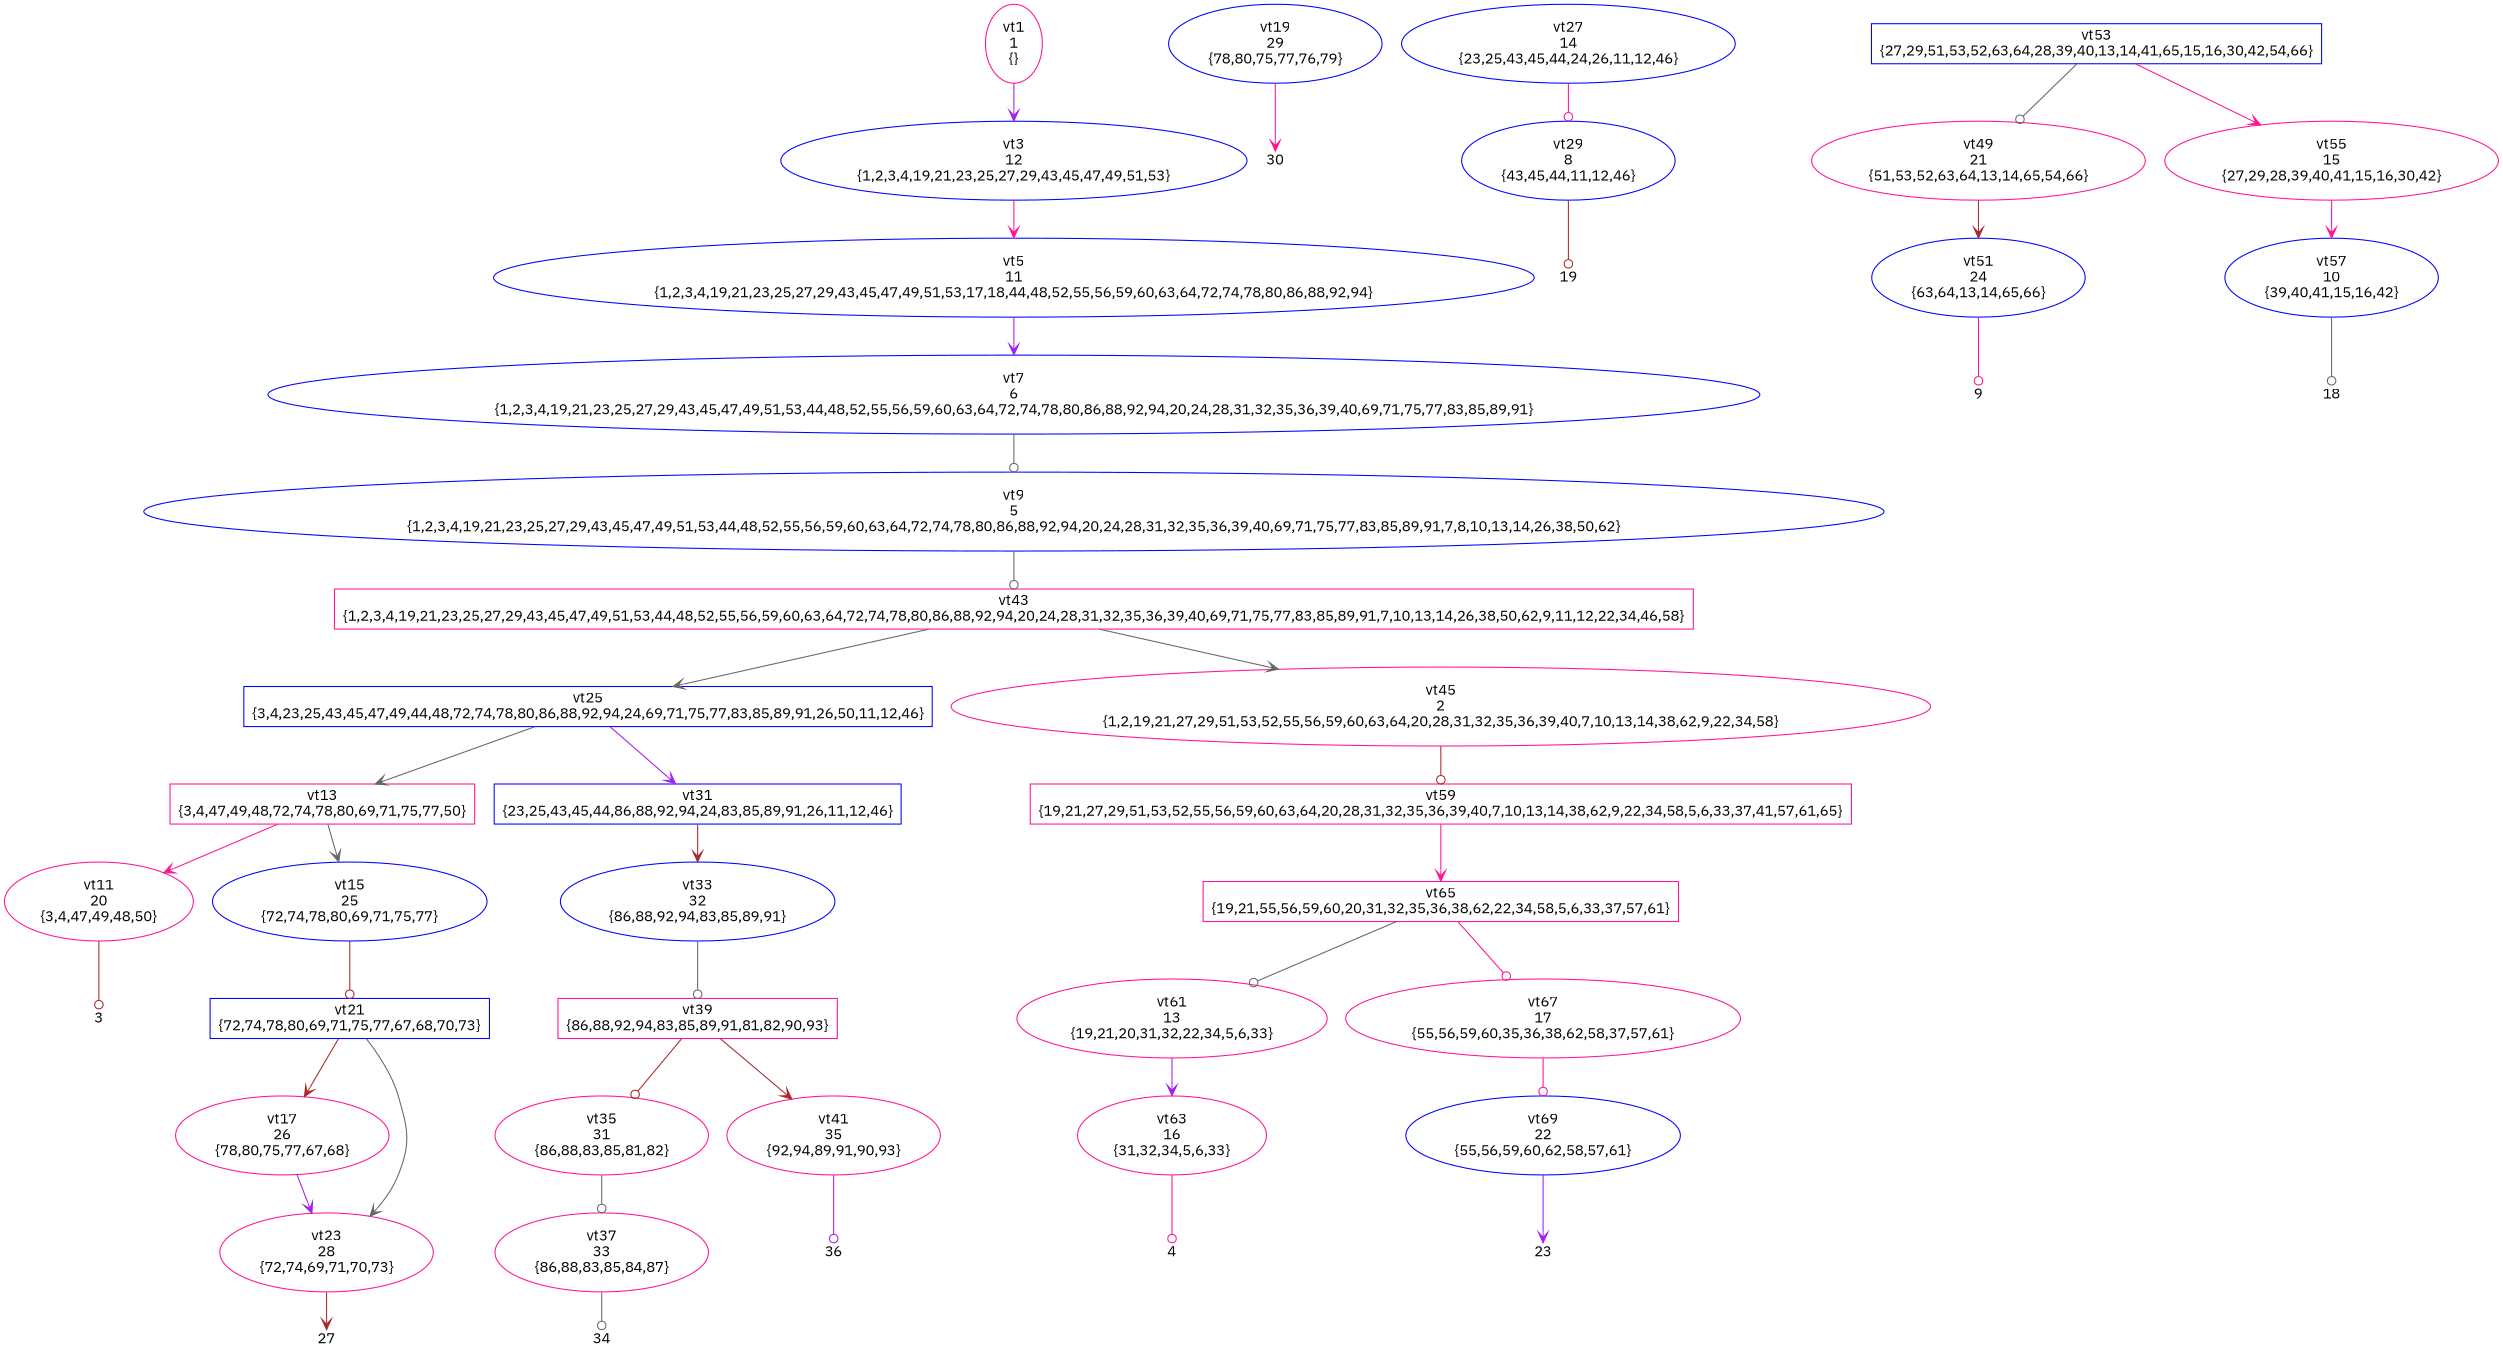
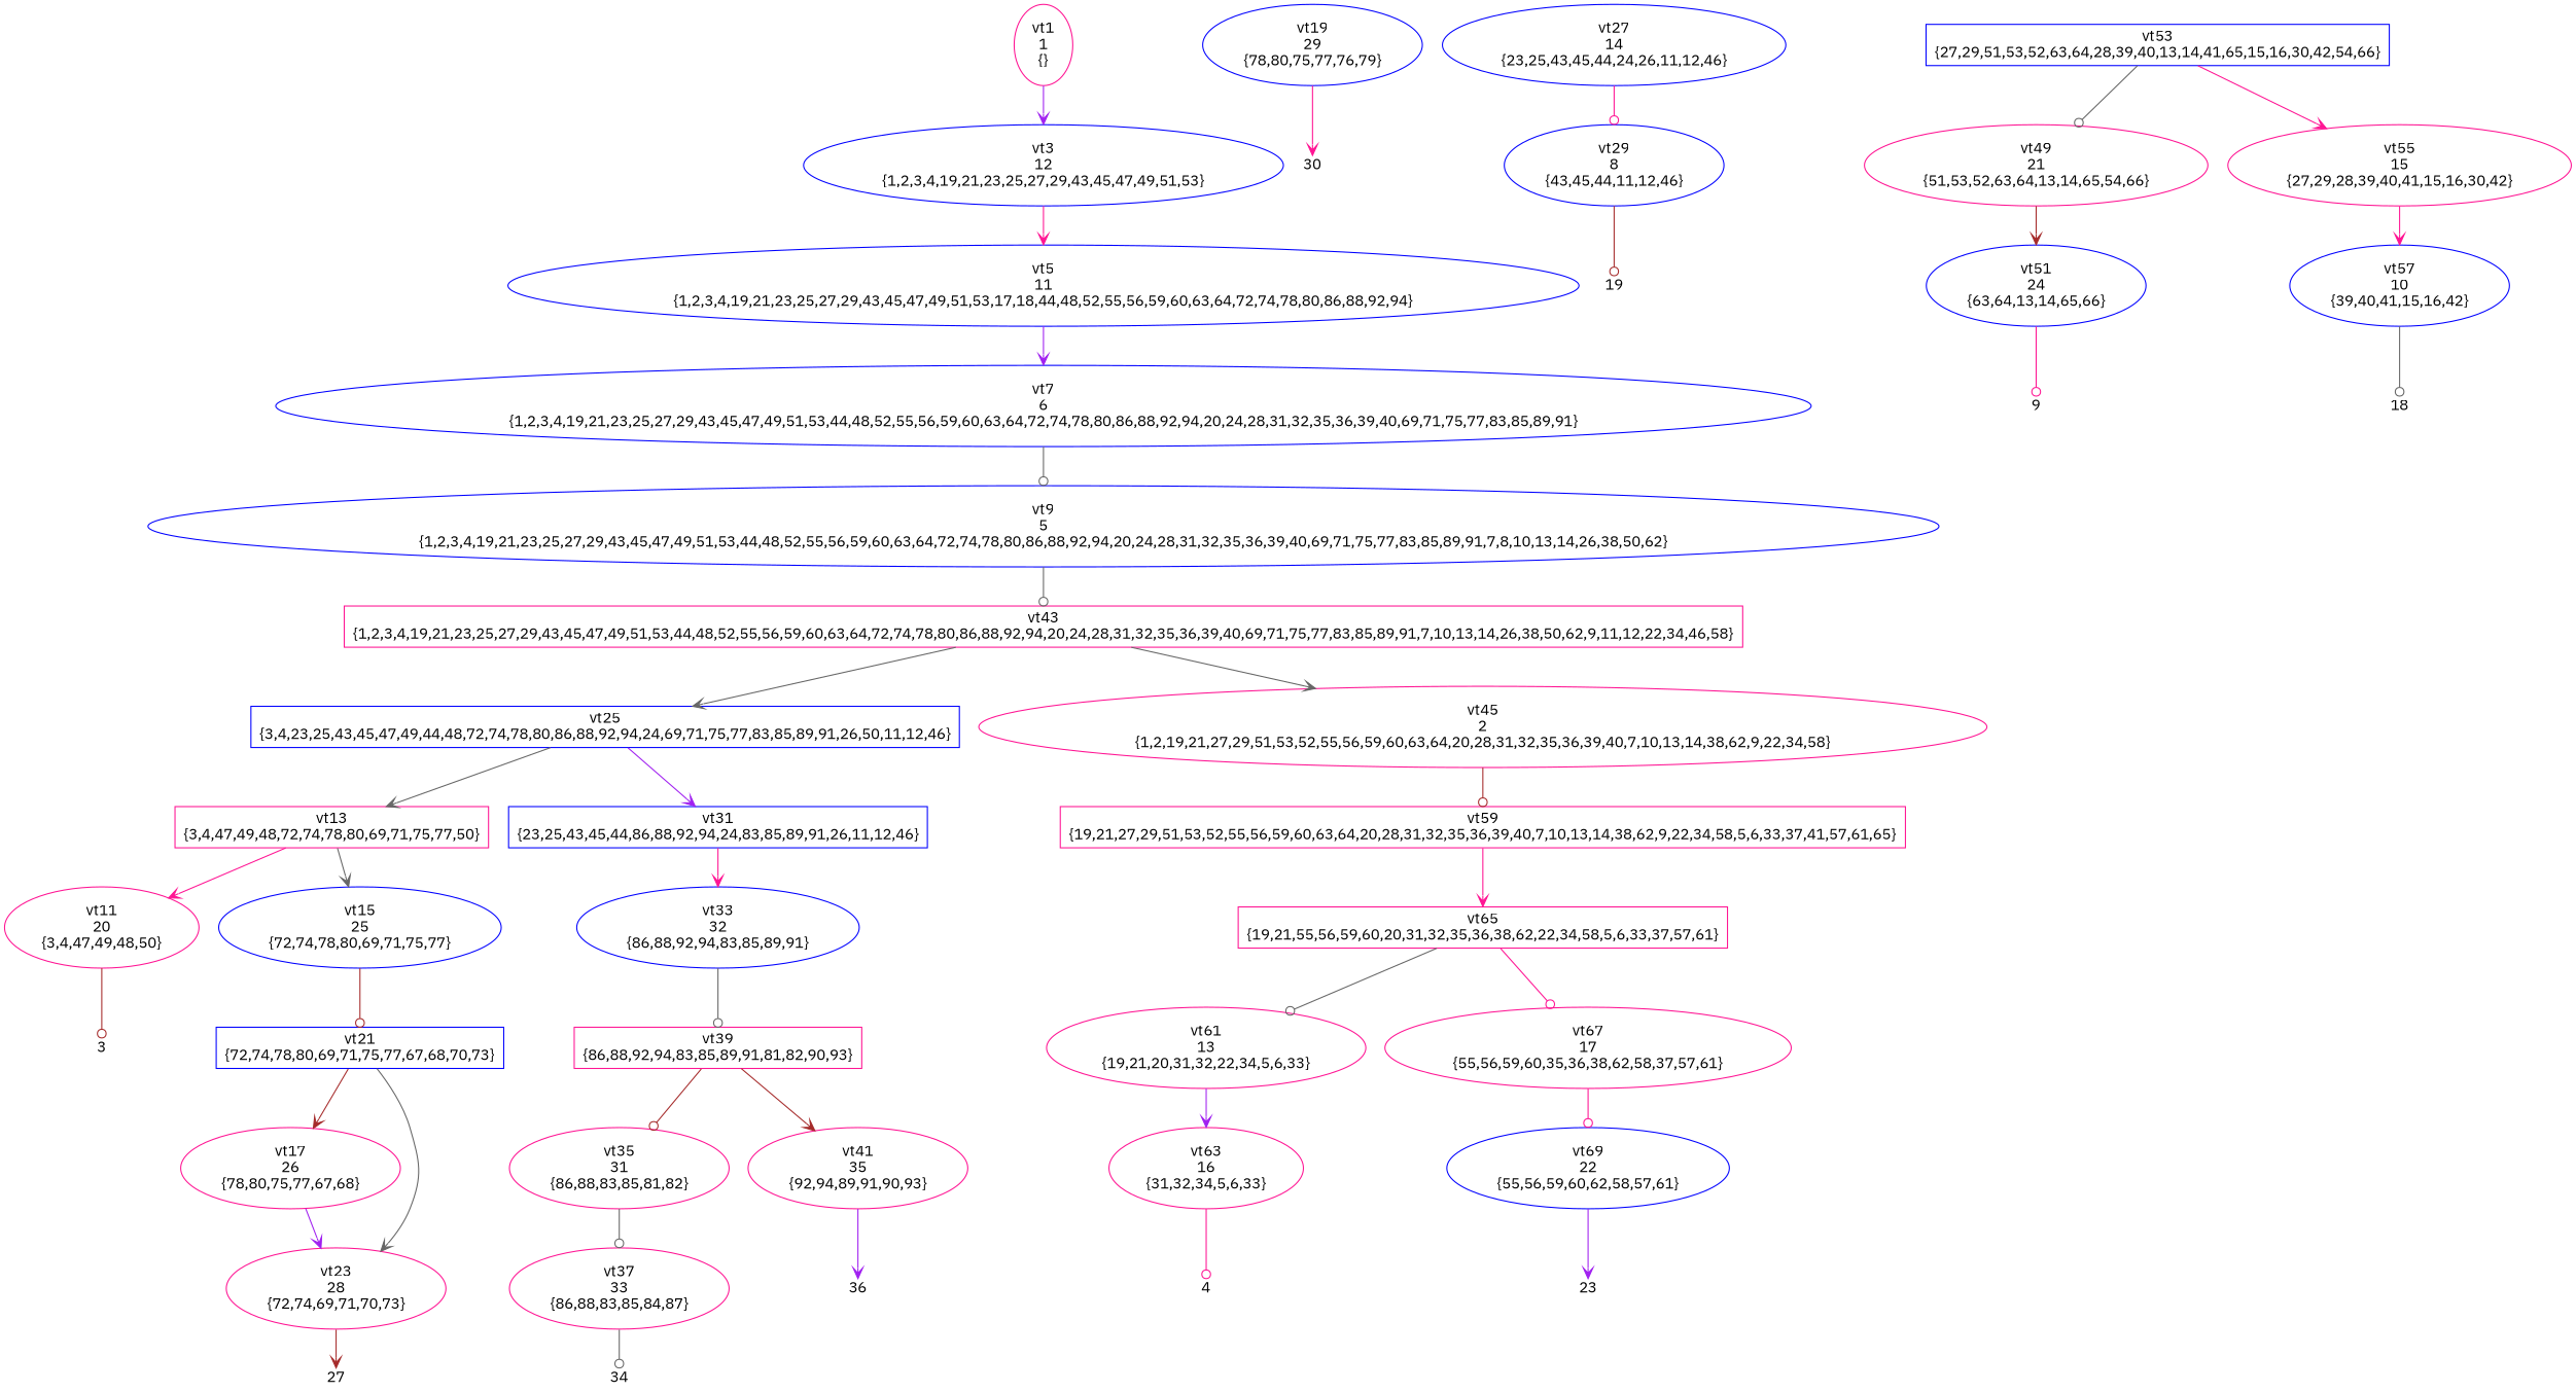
  digraph {
    fontname="IBM Plex Sans"
    node [color=deeppink fontname="IBM Plex Sans" shape=ellipse]
    edge [arrowhead=vee color=gray40 fontname="IBM Plex Sans"]
    n1 [label="vt1\n1\n{}"]
    n2 [color=blue label="vt3\n12\n{1,2,3,4,19,21,23,25,27,29,43,45,47,49,51,53}"]
    n3 [color=blue label="vt5\n11\n{1,2,3,4,19,21,23,25,27,29,43,45,47,49,51,53,17,18,44,48,52,55,56,59,60,63,64,72,74,78,80,86,88,92,94}"]
    n4 [color=blue label="vt7\n6\n{1,2,3,4,19,21,23,25,27,29,43,45,47,49,51,53,44,48,52,55,56,59,60,63,64,72,74,78,80,86,88,92,94,20,24,28,31,32,35,36,39,40,69,71,75,77,83,85,89,91}"]
    n5 [color=blue label="vt9\n5\n{1,2,3,4,19,21,23,25,27,29,43,45,47,49,51,53,44,48,52,55,56,59,60,63,64,72,74,78,80,86,88,92,94,20,24,28,31,32,35,36,39,40,69,71,75,77,83,85,89,91,7,8,10,13,14,26,38,50,62}"]
    n6 [label="vt43\n{1,2,3,4,19,21,23,25,27,29,43,45,47,49,51,53,44,48,52,55,56,59,60,63,64,72,74,78,80,86,88,92,94,20,24,28,31,32,35,36,39,40,69,71,75,77,83,85,89,91,7,10,13,14,26,38,50,62,9,11,12,22,34,46,58}" shape=box]
    n7 [color=blue label="vt25\n{3,4,23,25,43,45,47,49,44,48,72,74,78,80,86,88,92,94,24,69,71,75,77,83,85,89,91,26,50,11,12,46}" shape=box]
    n8 [label="vt45\n2\n{1,2,19,21,27,29,51,53,52,55,56,59,60,63,64,20,28,31,32,35,36,39,40,7,10,13,14,38,62,9,22,34,58}"]
    n9 [label="vt13\n{3,4,47,49,48,72,74,78,80,69,71,75,77,50}" shape=box]
    n10 [color=blue label="vt31\n{23,25,43,45,44,86,88,92,94,24,83,85,89,91,26,11,12,46}" shape=box]
    n11 [label="vt59\n{19,21,27,29,51,53,52,55,56,59,60,63,64,20,28,31,32,35,36,39,40,7,10,13,14,38,62,9,22,34,58,5,6,33,37,41,57,61,65}" shape=box]
    n12 [label="vt11\n20\n{3,4,47,49,48,50}"]
    n13 [color=blue label="vt15\n25\n{72,74,78,80,69,71,75,77}"]
    n14 [color=blue label="vt33\n32\n{86,88,92,94,83,85,89,91}"]
    n15 [fixedsize=true fontsize=14 height=.25 label=3 shape=plaintext width=.25]
    n16 [color=blue label="vt21\n{72,74,78,80,69,71,75,77,67,68,70,73}" shape=box]
    n17 [label="vt17\n26\n{78,80,75,77,67,68}"]
    n18 [label="vt23\n28\n{72,74,69,71,70,73}"]
    n19 [fixedsize=true fontsize=14 height=.25 label=27 shape=plaintext width=.25]
    n20 [color=blue label="vt19\n29\n{78,80,75,77,76,79}"]
    n21 [fixedsize=true fontsize=14 height=.25 label=30 shape=plaintext width=.25]
    n22 [color=blue label="vt27\n14\n{23,25,43,45,44,24,26,11,12,46}"]
    n23 [color=blue label="vt29\n8\n{43,45,44,11,12,46}"]
    n24 [label="vt39\n{86,88,92,94,83,85,89,91,81,82,90,93}" shape=box]
    n25 [fixedsize=true fontsize=14 height=.25 label=19 shape=plaintext width=.25]
    n26 [label="vt35\n31\n{86,88,83,85,81,82}"]
    n27 [label="vt41\n35\n{92,94,89,91,90,93}"]
    n28 [label="vt37\n33\n{86,88,83,85,84,87}"]
    n29 [color=blue fixedsize=true fontsize=14 height=.25 label=36 shape=plaintext width=.25]
    n30 [fixedsize=true fontsize=14 height=.25 label=34 shape=plaintext width=.25]
    n31 [label="vt65\n{19,21,55,56,59,60,20,31,32,35,36,38,62,22,34,58,5,6,33,37,57,61}" shape=box]
    n32 [label="vt61\n13\n{19,21,20,31,32,22,34,5,6,33}"]
    n33 [label="vt67\n17\n{55,56,59,60,35,36,38,62,58,37,57,61}"]
    n34 [color=blue label="vt53\n{27,29,51,53,52,63,64,28,39,40,13,14,41,65,15,16,30,42,54,66}" shape=box]
    n35 [label="vt49\n21\n{51,53,52,63,64,13,14,65,54,66}"]
    n36 [label="vt55\n15\n{27,29,28,39,40,41,15,16,30,42}"]
    n37 [color=blue label="vt51\n24\n{63,64,13,14,65,66}"]
    n38 [color=blue label="vt57\n10\n{39,40,41,15,16,42}"]
    n39 [color=blue fixedsize=true fontsize=14 height=.25 label=9 shape=plaintext width=.25]
    n40 [fixedsize=true fontsize=14 height=.25 label=18 shape=plaintext width=.25]
    n41 [label="vt63\n16\n{31,32,34,5,6,33}"]
    n42 [color=blue label="vt69\n22\n{55,56,59,60,62,58,57,61}"]
    n43 [color=blue fixedsize=true fontsize=14 height=.25 label=4 shape=plaintext width=.25]
    n44 [color=blue fixedsize=true fontsize=14 height=.25 label=23 shape=plaintext width=.25]
    n1 -> n2 [color=purple]
    n2 -> n3 [color=deeppink]
    n3 -> n4 [color=purple]
    n4 -> n5 [arrowhead=odot]
    n5 -> n6 [arrowhead=odot]
    n6 -> n7
    n6 -> n8
    n7 -> n9
    n7 -> n10 [color=purple]
    n8 -> n11 [arrowhead=odot color=brown]
    n9 -> n12 [color=deeppink]
    n9 -> n13
-   n10 -> n14 [color=brown]
+   n10 -> n14 [color=deeppink]
    n11 -> n31 [color=deeppink]
    n12 -> n15 [arrowhead=odot color=brown]
    n13 -> n16 [arrowhead=odot color=brown]
    n14 -> n24 [arrowhead=odot]
    n16 -> n17 [color=brown]
    n16 -> n18
    n17 -> n18 [color=purple]
    n18 -> n19 [color=brown]
    n20 -> n21 [color=deeppink]
    n22 -> n23 [arrowhead=odot color=deeppink]
    n23 -> n25 [arrowhead=odot color=brown]
    n24 -> n26 [arrowhead=odot color=brown]
    n24 -> n27 [color=brown]
    n26 -> n28 [arrowhead=odot]
-   n27 -> n29 [arrowhead=odot color=purple]
+   n27 -> n29 [color=purple]
    n28 -> n30 [arrowhead=odot]
    n31 -> n32 [arrowhead=odot]
    n31 -> n33 [arrowhead=odot color=deeppink]
    n32 -> n41 [color=purple]
    n33 -> n42 [arrowhead=odot color=deeppink]
    n34 -> n35 [arrowhead=odot]
    n34 -> n36 [color=deeppink]
    n35 -> n37 [color=brown]
    n36 -> n38 [color=deeppink]
    n37 -> n39 [arrowhead=odot color=deeppink]
    n38 -> n40 [arrowhead=odot]
    n41 -> n43 [arrowhead=odot color=deeppink]
    n42 -> n44 [color=purple]
  }
